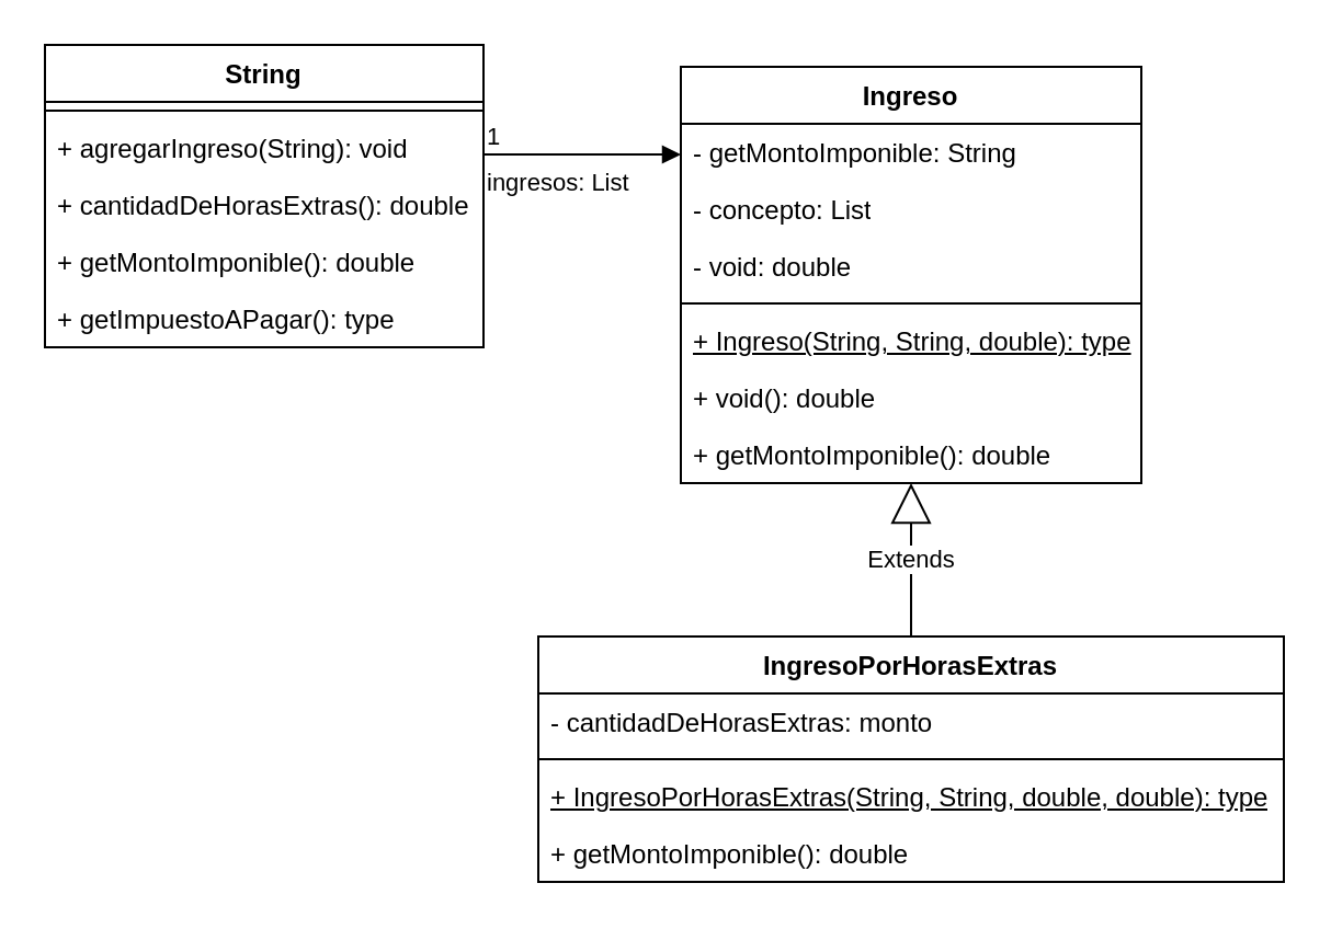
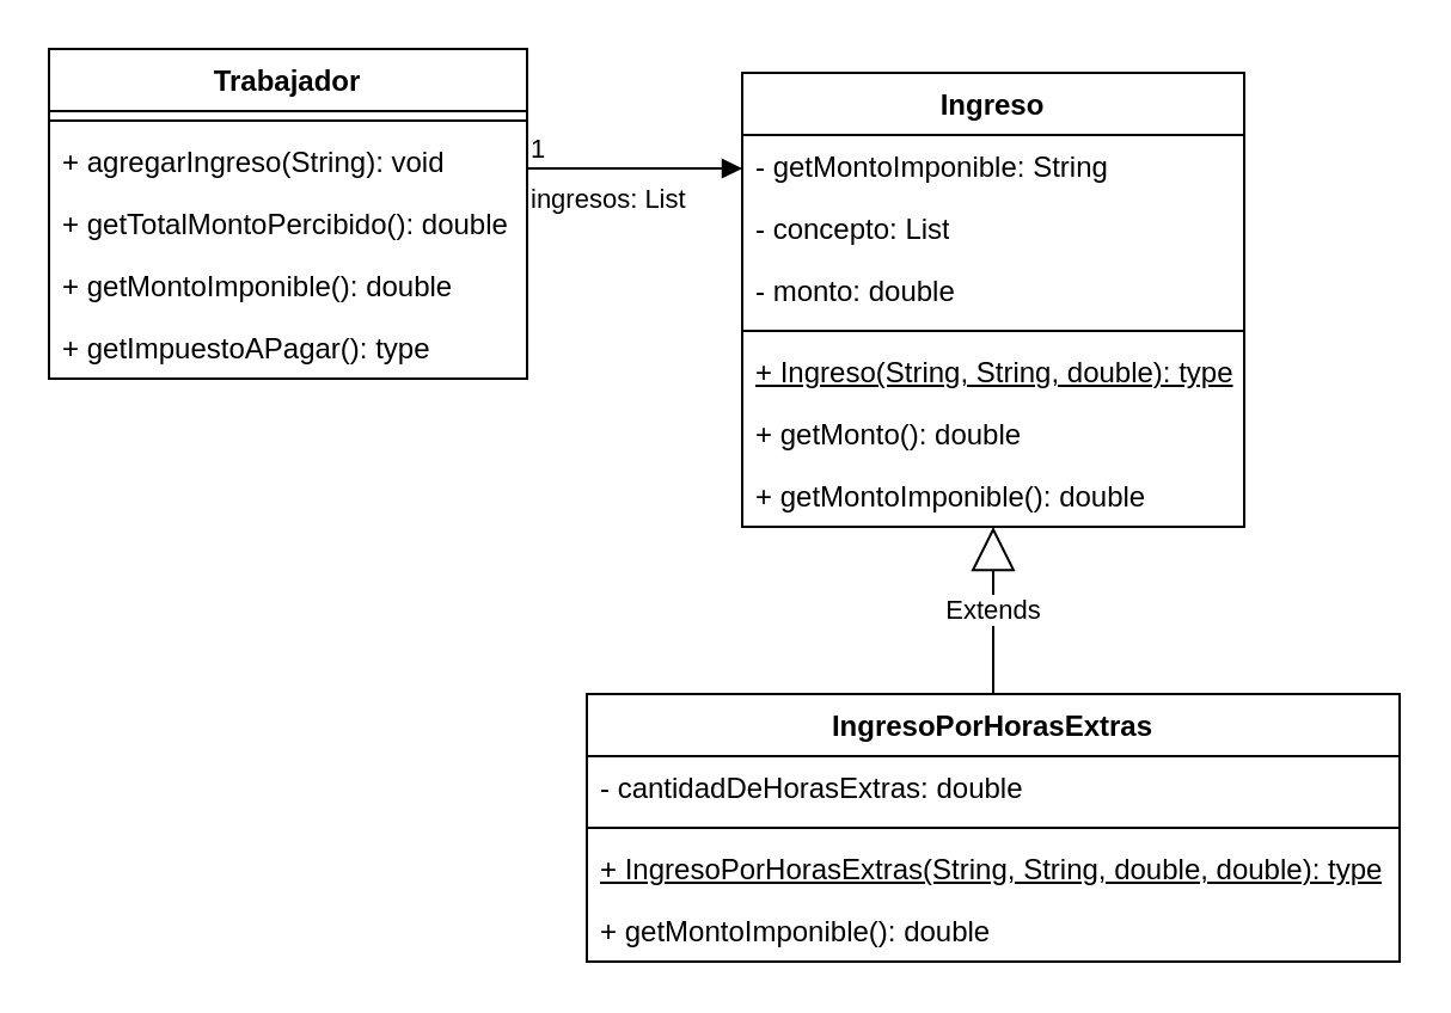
  <mxCell id="0" />
  <mxCell id="1" parent="0" />
- <mxCell id="2" value="String" style="swimlane;fontStyle=1;align=center;verticalAlign=top;childLayout=stackLayout;horizontal=1;startSize=26;horizontalStack=0;resizeParent=1;resizeParentMax=0;resizeLast=0;collapsible=1;marginBottom=0;whiteSpace=wrap;html=1;" vertex="1" parent="1"><mxGeometry x="20" y="20" width="200" height="138" as="geometry" /></mxCell>
+ <mxCell id="2" value="Trabajador" style="swimlane;fontStyle=1;align=center;verticalAlign=top;childLayout=stackLayout;horizontal=1;startSize=26;horizontalStack=0;resizeParent=1;resizeParentMax=0;resizeLast=0;collapsible=1;marginBottom=0;whiteSpace=wrap;html=1;" vertex="1" parent="1"><mxGeometry x="20" y="20" width="200" height="138" as="geometry" /></mxCell>
  <mxCell id="3" value="" style="line;strokeWidth=1;fillColor=none;align=left;verticalAlign=middle;spacingTop=-1;spacingLeft=3;spacingRight=3;rotatable=0;labelPosition=right;points=[];portConstraint=eastwest;strokeColor=inherit;" vertex="1" parent="2"><mxGeometry y="26" width="200" height="8" as="geometry" /></mxCell>
  <mxCell id="4" value="+ agregarIngreso(String): void" style="text;strokeColor=none;fillColor=none;align=left;verticalAlign=top;spacingLeft=4;spacingRight=4;overflow=hidden;rotatable=0;points=[[0,0.5],[1,0.5]];portConstraint=eastwest;whiteSpace=wrap;html=1;" vertex="1" parent="2"><mxGeometry y="34" width="200" height="26" as="geometry" /></mxCell>
- <mxCell id="5" value="+ cantidadDeHorasExtras(): double" style="text;strokeColor=none;fillColor=none;align=left;verticalAlign=top;spacingLeft=4;spacingRight=4;overflow=hidden;rotatable=0;points=[[0,0.5],[1,0.5]];portConstraint=eastwest;whiteSpace=wrap;html=1;" vertex="1" parent="2"><mxGeometry y="60" width="200" height="26" as="geometry" /></mxCell>
+ <mxCell id="5" value="+ getTotalMontoPercibido(): double" style="text;strokeColor=none;fillColor=none;align=left;verticalAlign=top;spacingLeft=4;spacingRight=4;overflow=hidden;rotatable=0;points=[[0,0.5],[1,0.5]];portConstraint=eastwest;whiteSpace=wrap;html=1;" vertex="1" parent="2"><mxGeometry y="60" width="200" height="26" as="geometry" /></mxCell>
  <mxCell id="6" value="+ getMontoImponible(): double" style="text;strokeColor=none;fillColor=none;align=left;verticalAlign=top;spacingLeft=4;spacingRight=4;overflow=hidden;rotatable=0;points=[[0,0.5],[1,0.5]];portConstraint=eastwest;whiteSpace=wrap;html=1;" vertex="1" parent="2"><mxGeometry y="86" width="200" height="26" as="geometry" /></mxCell>
  <mxCell id="7" value="+ getImpuestoAPagar(): type" style="text;strokeColor=none;fillColor=none;align=left;verticalAlign=top;spacingLeft=4;spacingRight=4;overflow=hidden;rotatable=0;points=[[0,0.5],[1,0.5]];portConstraint=eastwest;whiteSpace=wrap;html=1;" vertex="1" parent="2"><mxGeometry y="112" width="200" height="26" as="geometry" /></mxCell>
  <mxCell id="8" value="Ingreso" style="swimlane;fontStyle=1;align=center;verticalAlign=top;childLayout=stackLayout;horizontal=1;startSize=26;horizontalStack=0;resizeParent=1;resizeParentMax=0;resizeLast=0;collapsible=1;marginBottom=0;whiteSpace=wrap;html=1;" vertex="1" parent="1"><mxGeometry x="310" y="30" width="210" height="190" as="geometry" /></mxCell>
  <mxCell id="9" value="- getMontoImponible: String" style="text;strokeColor=none;fillColor=none;align=left;verticalAlign=top;spacingLeft=4;spacingRight=4;overflow=hidden;rotatable=0;points=[[0,0.5],[1,0.5]];portConstraint=eastwest;whiteSpace=wrap;html=1;" vertex="1" parent="8"><mxGeometry y="26" width="210" height="26" as="geometry" /></mxCell>
  <mxCell id="10" value="- concepto: List" style="text;strokeColor=none;fillColor=none;align=left;verticalAlign=top;spacingLeft=4;spacingRight=4;overflow=hidden;rotatable=0;points=[[0,0.5],[1,0.5]];portConstraint=eastwest;whiteSpace=wrap;html=1;" vertex="1" parent="8"><mxGeometry y="52" width="210" height="26" as="geometry" /></mxCell>
- <mxCell id="11" value="- void: double" style="text;strokeColor=none;fillColor=none;align=left;verticalAlign=top;spacingLeft=4;spacingRight=4;overflow=hidden;rotatable=0;points=[[0,0.5],[1,0.5]];portConstraint=eastwest;whiteSpace=wrap;html=1;" vertex="1" parent="8"><mxGeometry y="78" width="210" height="26" as="geometry" /></mxCell>
+ <mxCell id="11" value="- monto: double" style="text;strokeColor=none;fillColor=none;align=left;verticalAlign=top;spacingLeft=4;spacingRight=4;overflow=hidden;rotatable=0;points=[[0,0.5],[1,0.5]];portConstraint=eastwest;whiteSpace=wrap;html=1;" vertex="1" parent="8"><mxGeometry y="78" width="210" height="26" as="geometry" /></mxCell>
  <mxCell id="12" value="" style="line;strokeWidth=1;fillColor=none;align=left;verticalAlign=middle;spacingTop=-1;spacingLeft=3;spacingRight=3;rotatable=0;labelPosition=right;points=[];portConstraint=eastwest;strokeColor=inherit;" vertex="1" parent="8"><mxGeometry y="104" width="210" height="8" as="geometry" /></mxCell>
  <mxCell id="13" value="&lt;u&gt;+ Ingreso(String, String, double): type&lt;/u&gt;" style="text;strokeColor=none;fillColor=none;align=left;verticalAlign=top;spacingLeft=4;spacingRight=4;overflow=hidden;rotatable=0;points=[[0,0.5],[1,0.5]];portConstraint=eastwest;whiteSpace=wrap;html=1;" vertex="1" parent="8"><mxGeometry y="112" width="210" height="26" as="geometry" /></mxCell>
- <mxCell id="14" value="+ void(): double" style="text;strokeColor=none;fillColor=none;align=left;verticalAlign=top;spacingLeft=4;spacingRight=4;overflow=hidden;rotatable=0;points=[[0,0.5],[1,0.5]];portConstraint=eastwest;whiteSpace=wrap;html=1;" vertex="1" parent="8"><mxGeometry y="138" width="210" height="26" as="geometry" /></mxCell>
+ <mxCell id="14" value="+ getMonto(): double" style="text;strokeColor=none;fillColor=none;align=left;verticalAlign=top;spacingLeft=4;spacingRight=4;overflow=hidden;rotatable=0;points=[[0,0.5],[1,0.5]];portConstraint=eastwest;whiteSpace=wrap;html=1;" vertex="1" parent="8"><mxGeometry y="138" width="210" height="26" as="geometry" /></mxCell>
  <mxCell id="15" value="+ getMontoImponible(): double" style="text;strokeColor=none;fillColor=none;align=left;verticalAlign=top;spacingLeft=4;spacingRight=4;overflow=hidden;rotatable=0;points=[[0,0.5],[1,0.5]];portConstraint=eastwest;whiteSpace=wrap;html=1;" vertex="1" parent="8"><mxGeometry y="164" width="210" height="26" as="geometry" /></mxCell>
  <mxCell id="16" value="IngresoPorHorasExtras" style="swimlane;fontStyle=1;align=center;verticalAlign=top;childLayout=stackLayout;horizontal=1;startSize=26;horizontalStack=0;resizeParent=1;resizeParentMax=0;resizeLast=0;collapsible=1;marginBottom=0;whiteSpace=wrap;html=1;" vertex="1" parent="1"><mxGeometry x="245" y="290" width="340" height="112" as="geometry" /></mxCell>
- <mxCell id="17" value="- cantidadDeHorasExtras: monto" style="text;strokeColor=none;fillColor=none;align=left;verticalAlign=top;spacingLeft=4;spacingRight=4;overflow=hidden;rotatable=0;points=[[0,0.5],[1,0.5]];portConstraint=eastwest;whiteSpace=wrap;html=1;" vertex="1" parent="16"><mxGeometry y="26" width="340" height="26" as="geometry" /></mxCell>
+ <mxCell id="17" value="- cantidadDeHorasExtras: double" style="text;strokeColor=none;fillColor=none;align=left;verticalAlign=top;spacingLeft=4;spacingRight=4;overflow=hidden;rotatable=0;points=[[0,0.5],[1,0.5]];portConstraint=eastwest;whiteSpace=wrap;html=1;" vertex="1" parent="16"><mxGeometry y="26" width="340" height="26" as="geometry" /></mxCell>
  <mxCell id="18" value="" style="line;strokeWidth=1;fillColor=none;align=left;verticalAlign=middle;spacingTop=-1;spacingLeft=3;spacingRight=3;rotatable=0;labelPosition=right;points=[];portConstraint=eastwest;strokeColor=inherit;" vertex="1" parent="16"><mxGeometry y="52" width="340" height="8" as="geometry" /></mxCell>
  <mxCell id="19" value="&lt;u&gt;+ IngresoPorHorasExtras(String, String, double, double): type&lt;/u&gt;" style="text;strokeColor=none;fillColor=none;align=left;verticalAlign=top;spacingLeft=4;spacingRight=4;overflow=hidden;rotatable=0;points=[[0,0.5],[1,0.5]];portConstraint=eastwest;whiteSpace=wrap;html=1;" vertex="1" parent="16"><mxGeometry y="60" width="340" height="26" as="geometry" /></mxCell>
  <mxCell id="20" value="+ getMontoImponible(): double" style="text;strokeColor=none;fillColor=none;align=left;verticalAlign=top;spacingLeft=4;spacingRight=4;overflow=hidden;rotatable=0;points=[[0,0.5],[1,0.5]];portConstraint=eastwest;whiteSpace=wrap;html=1;" vertex="1" parent="16"><mxGeometry y="86" width="340" height="26" as="geometry" /></mxCell>
  <mxCell id="21" value="ingresos: List" style="endArrow=block;endFill=1;html=1;edgeStyle=orthogonalEdgeStyle;align=left;verticalAlign=top;rounded=0;" edge="1" parent="1"><mxGeometry x="-1" relative="1" as="geometry"><mxPoint x="220" y="70" as="sourcePoint" /><mxPoint x="310" y="70" as="targetPoint" /></mxGeometry></mxCell>
  <mxCell id="22" value="1" style="edgeLabel;resizable=0;html=1;align=left;verticalAlign=bottom;" connectable="0" vertex="1" parent="21"><mxGeometry x="-1" relative="1" as="geometry" /></mxCell>
  <mxCell id="23" value="Extends" style="endArrow=block;endSize=16;endFill=0;html=1;rounded=0;exitX=0.5;exitY=0;exitDx=0;exitDy=0;" edge="1" parent="1" source="16"><mxGeometry width="160" relative="1" as="geometry"><mxPoint x="340" y="370" as="sourcePoint" /><mxPoint x="415" y="220" as="targetPoint" /></mxGeometry></mxCell>
